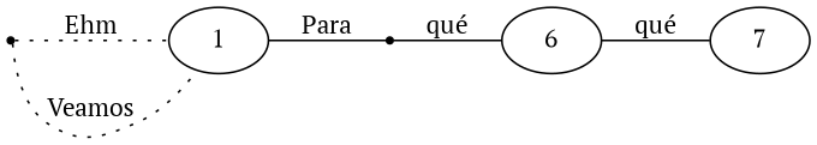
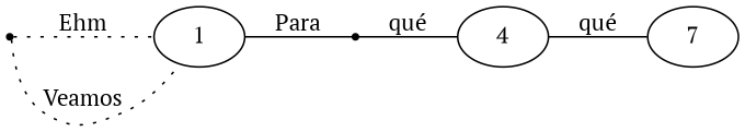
  digraph {
    fontname="PT Serif"
    nodesep=1.7
    rankdir=LR
    node [fontname="PT Serif"]
    edge [dir=none fontname="PT Serif"]
    start [shape=point]
    1
    puntito [shape=point]
-   6
+   6 [label=4]
    7
    start -> 1 [label=Ehm style=dotted]
    start -> 1 [label=Veamos style=dotted]
    1 -> puntito [label=Para]
    puntito -> 6 [label="qué"]
    6 -> 7 [label="qué"]
  }
